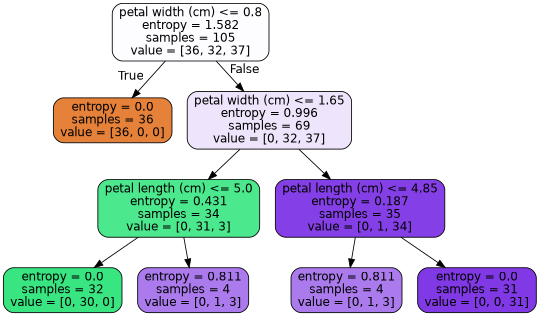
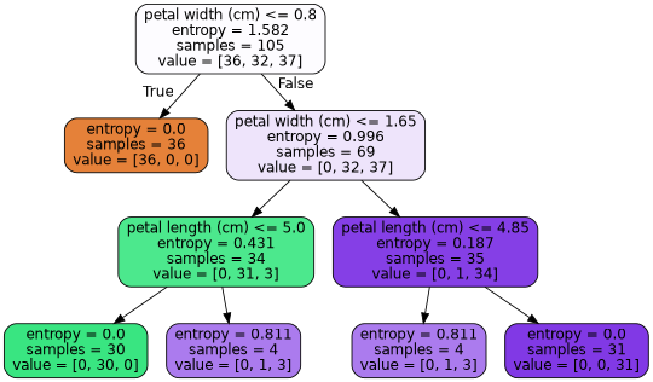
  digraph {
    node [color=black fillcolor="#ab7bee" fontname=helvetica shape=box style="filled, rounded"]
    edge [fontname=helvetica]
    n1 [fillcolor="#fdfcff" label="petal width (cm) <= 0.8\nentropy = 1.582\nsamples = 105\nvalue = [36, 32, 37]"]
    n2 [fillcolor="#e58139" label="entropy = 0.0\nsamples = 36\nvalue = [36, 0, 0]"]
    n3 [fillcolor="#eee4fb" label="petal width (cm) <= 1.65\nentropy = 0.996\nsamples = 69\nvalue = [0, 32, 37]"]
    n4 [fillcolor="#4ce88d" label="petal length (cm) <= 5.0\nentropy = 0.431\nsamples = 34\nvalue = [0, 31, 3]"]
    n5 [fillcolor="#853fe6" label="petal length (cm) <= 4.85\nentropy = 0.187\nsamples = 35\nvalue = [0, 1, 34]"]
-   n6 [fillcolor="#39e581" label="entropy = 0.0\nsamples = 32\nvalue = [0, 30, 0]"]
+   n6 [fillcolor="#39e581" label="entropy = 0.0\nsamples = 30\nvalue = [0, 30, 0]"]
    n7 [label="entropy = 0.811\nsamples = 4\nvalue = [0, 1, 3]"]
    n8 [label="entropy = 0.811\nsamples = 4\nvalue = [0, 1, 3]"]
    n9 [fillcolor="#8139e5" label="entropy = 0.0\nsamples = 31\nvalue = [0, 0, 31]"]
    n1 -> n2 [headlabel=True labelangle=45 labeldistance=2.5]
    n1 -> n3 [headlabel=False labelangle=-45 labeldistance=2.5]
    n3 -> n4
    n3 -> n5
    n4 -> n6
    n4 -> n7
    n5 -> n8
    n5 -> n9
  }
